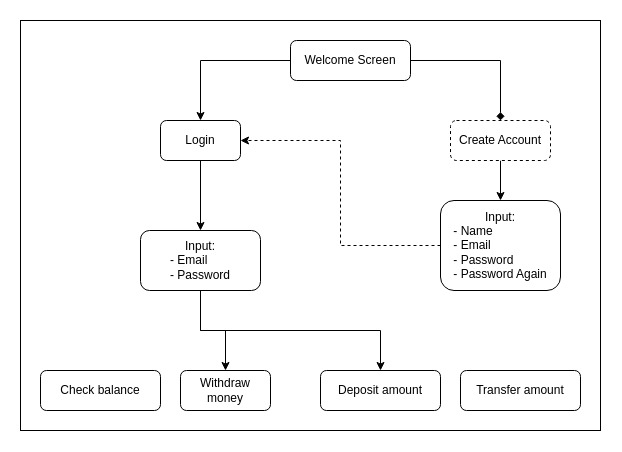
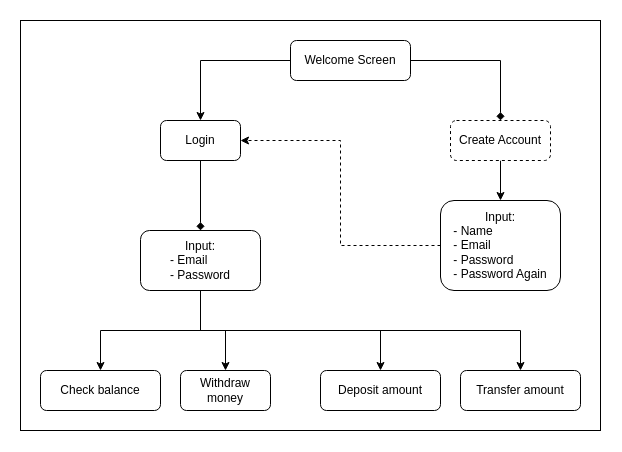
  <mxCell id="0" />
  <mxCell id="1" parent="0" />
  <mxCell id="2" value="" style="rounded=0;whiteSpace=wrap;html=1;" vertex="1" parent="1"><mxGeometry x="20" y="20" width="580" height="410" as="geometry" /></mxCell>
  <mxCell id="3" style="edgeStyle=orthogonalEdgeStyle;rounded=0;orthogonalLoop=1;jettySize=auto;html=1;entryX=0.5;entryY=0;entryDx=0;entryDy=0;" edge="1" parent="1" source="5" target="7"><mxGeometry relative="1" as="geometry" /></mxCell>
  <mxCell id="4" style="edgeStyle=orthogonalEdgeStyle;rounded=0;orthogonalLoop=1;jettySize=auto;html=1;endArrow=diamond;" edge="1" parent="1" source="5" target="9"><mxGeometry relative="1" as="geometry" /></mxCell>
  <mxCell id="5" value="Welcome Screen" style="rounded=1;whiteSpace=wrap;html=1;" vertex="1" parent="1"><mxGeometry x="290" y="40" width="120" height="40" as="geometry" /></mxCell>
- <mxCell id="6" value="" style="edgeStyle=orthogonalEdgeStyle;rounded=0;orthogonalLoop=1;jettySize=auto;html=1;" edge="1" parent="1" source="7" target="16"><mxGeometry relative="1" as="geometry" /></mxCell>
+ <mxCell id="6" value="" style="edgeStyle=orthogonalEdgeStyle;rounded=0;orthogonalLoop=1;jettySize=auto;html=1;endArrow=diamond;" edge="1" parent="1" source="7" target="16"><mxGeometry relative="1" as="geometry" /></mxCell>
  <mxCell id="7" value="Login" style="rounded=1;whiteSpace=wrap;html=1;" vertex="1" parent="1"><mxGeometry x="160" y="120" width="80" height="40" as="geometry" /></mxCell>
  <mxCell id="8" value="" style="edgeStyle=orthogonalEdgeStyle;rounded=0;orthogonalLoop=1;jettySize=auto;html=1;" edge="1" parent="1" source="9" target="11"><mxGeometry relative="1" as="geometry" /></mxCell>
  <mxCell id="9" value="Create Account" style="rounded=1;whiteSpace=wrap;html=1;dashed=1;" vertex="1" parent="1"><mxGeometry x="450" y="120" width="100" height="40" as="geometry" /></mxCell>
  <mxCell id="10" style="edgeStyle=orthogonalEdgeStyle;rounded=0;orthogonalLoop=1;jettySize=auto;html=1;entryX=1;entryY=0.5;entryDx=0;entryDy=0;dashed=1;" edge="1" parent="1" source="11" target="7"><mxGeometry relative="1" as="geometry" /></mxCell>
  <mxCell id="11" value="Input:&lt;br&gt;&lt;div style=&quot;text-align: left;&quot;&gt;&lt;span style=&quot;background-color: initial;&quot;&gt;- Name&lt;/span&gt;&lt;/div&gt;&lt;div style=&quot;text-align: left;&quot;&gt;&lt;span style=&quot;background-color: initial;&quot;&gt;- Email&lt;/span&gt;&lt;/div&gt;&lt;div style=&quot;text-align: left;&quot;&gt;&lt;span style=&quot;background-color: initial;&quot;&gt;- Password&lt;/span&gt;&lt;/div&gt;&lt;div style=&quot;text-align: left;&quot;&gt;&lt;span style=&quot;background-color: initial;&quot;&gt;- Password Again&lt;/span&gt;&lt;/div&gt;" style="whiteSpace=wrap;html=1;rounded=1;" vertex="1" parent="1"><mxGeometry x="440" y="200" width="120" height="90" as="geometry" /></mxCell>
+ <mxCell id="12" style="edgeStyle=orthogonalEdgeStyle;rounded=0;orthogonalLoop=1;jettySize=auto;html=1;" edge="1" parent="1" source="16" target="17"><mxGeometry relative="1" as="geometry" /></mxCell>
  <mxCell id="13" style="edgeStyle=orthogonalEdgeStyle;rounded=0;orthogonalLoop=1;jettySize=auto;html=1;" edge="1" parent="1" source="16" target="18"><mxGeometry relative="1" as="geometry" /></mxCell>
  <mxCell id="14" style="edgeStyle=orthogonalEdgeStyle;rounded=0;orthogonalLoop=1;jettySize=auto;html=1;exitX=0.5;exitY=1;exitDx=0;exitDy=0;" edge="1" parent="1" source="16" target="19"><mxGeometry relative="1" as="geometry" /></mxCell>
+ <mxCell id="15" style="edgeStyle=orthogonalEdgeStyle;rounded=0;orthogonalLoop=1;jettySize=auto;html=1;exitX=0.5;exitY=1;exitDx=0;exitDy=0;" edge="1" parent="1" source="16" target="20"><mxGeometry relative="1" as="geometry" /></mxCell>
  <mxCell id="16" value="Input:&lt;br&gt;&lt;div style=&quot;text-align: left;&quot;&gt;&lt;span style=&quot;background-color: initial;&quot;&gt;- Email&lt;/span&gt;&lt;/div&gt;&lt;div style=&quot;text-align: left;&quot;&gt;&lt;span style=&quot;background-color: initial;&quot;&gt;- Password&lt;/span&gt;&lt;/div&gt;" style="whiteSpace=wrap;html=1;rounded=1;" vertex="1" parent="1"><mxGeometry x="140" y="230" width="120" height="60" as="geometry" /></mxCell>
  <mxCell id="17" value="Check balance" style="whiteSpace=wrap;html=1;rounded=1;" vertex="1" parent="1"><mxGeometry x="40" y="370" width="120" height="40" as="geometry" /></mxCell>
  <mxCell id="18" value="Withdraw money" style="whiteSpace=wrap;html=1;rounded=1;" vertex="1" parent="1"><mxGeometry x="180" y="370" width="90" height="40" as="geometry" /></mxCell>
  <mxCell id="19" value="Deposit amount" style="whiteSpace=wrap;html=1;rounded=1;" vertex="1" parent="1"><mxGeometry x="320" y="370" width="120" height="40" as="geometry" /></mxCell>
  <mxCell id="20" value="Transfer amount" style="whiteSpace=wrap;html=1;rounded=1;" vertex="1" parent="1"><mxGeometry x="460" y="370" width="120" height="40" as="geometry" /></mxCell>
